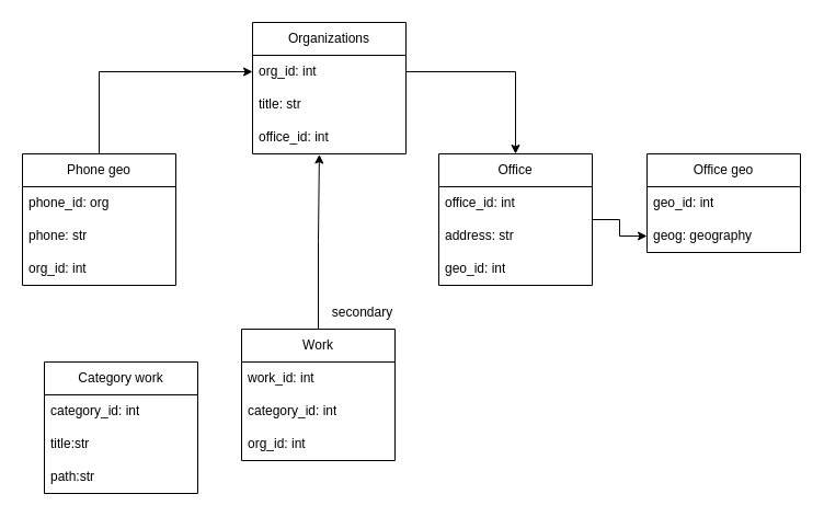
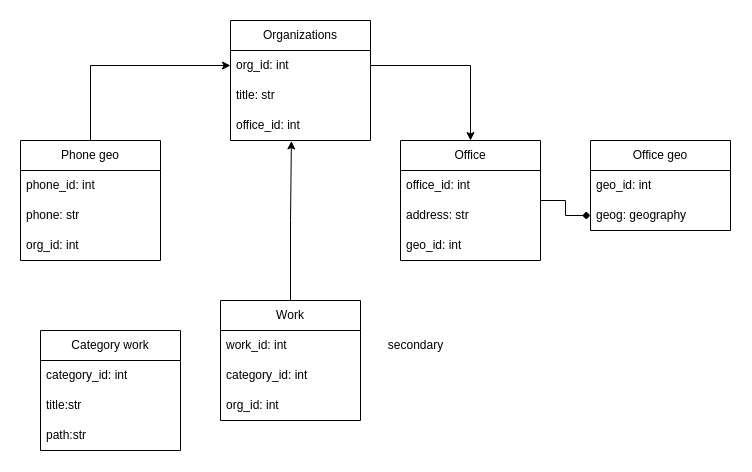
  <mxCell id="0" />
  <mxCell id="1" parent="0" />
  <mxCell id="2" value="Organizations" style="swimlane;fontStyle=0;childLayout=stackLayout;horizontal=1;startSize=30;horizontalStack=0;resizeParent=1;resizeParentMax=0;resizeLast=0;collapsible=1;marginBottom=0;whiteSpace=wrap;html=1;" vertex="1" parent="1"><mxGeometry x="230" y="20" width="140" height="120" as="geometry" /></mxCell>
  <mxCell id="3" value="org_id: int" style="text;strokeColor=none;fillColor=none;align=left;verticalAlign=middle;spacingLeft=4;spacingRight=4;overflow=hidden;points=[[0,0.5],[1,0.5]];portConstraint=eastwest;rotatable=0;whiteSpace=wrap;html=1;" vertex="1" parent="2"><mxGeometry y="30" width="140" height="30" as="geometry" /></mxCell>
  <mxCell id="4" value="title: str" style="text;strokeColor=none;fillColor=none;align=left;verticalAlign=middle;spacingLeft=4;spacingRight=4;overflow=hidden;points=[[0,0.5],[1,0.5]];portConstraint=eastwest;rotatable=0;whiteSpace=wrap;html=1;" vertex="1" parent="2"><mxGeometry y="60" width="140" height="30" as="geometry" /></mxCell>
  <mxCell id="5" value="office_id: int" style="text;strokeColor=none;fillColor=none;align=left;verticalAlign=middle;spacingLeft=4;spacingRight=4;overflow=hidden;points=[[0,0.5],[1,0.5]];portConstraint=eastwest;rotatable=0;whiteSpace=wrap;html=1;" vertex="1" parent="2"><mxGeometry y="90" width="140" height="30" as="geometry" /></mxCell>
  <mxCell id="6" style="edgeStyle=orthogonalEdgeStyle;rounded=0;orthogonalLoop=1;jettySize=auto;html=1;entryX=0;entryY=0.5;entryDx=0;entryDy=0;" edge="1" parent="1" source="7" target="3"><mxGeometry relative="1" as="geometry" /></mxCell>
  <mxCell id="7" value="Phone geo" style="swimlane;fontStyle=0;childLayout=stackLayout;horizontal=1;startSize=30;horizontalStack=0;resizeParent=1;resizeParentMax=0;resizeLast=0;collapsible=1;marginBottom=0;whiteSpace=wrap;html=1;" vertex="1" parent="1"><mxGeometry x="20" y="140" width="140" height="120" as="geometry" /></mxCell>
- <mxCell id="8" value="phone_id: org" style="text;strokeColor=none;fillColor=none;align=left;verticalAlign=middle;spacingLeft=4;spacingRight=4;overflow=hidden;points=[[0,0.5],[1,0.5]];portConstraint=eastwest;rotatable=0;whiteSpace=wrap;html=1;" vertex="1" parent="7"><mxGeometry y="30" width="140" height="30" as="geometry" /></mxCell>
+ <mxCell id="8" value="phone_id: int" style="text;strokeColor=none;fillColor=none;align=left;verticalAlign=middle;spacingLeft=4;spacingRight=4;overflow=hidden;points=[[0,0.5],[1,0.5]];portConstraint=eastwest;rotatable=0;whiteSpace=wrap;html=1;" vertex="1" parent="7"><mxGeometry y="30" width="140" height="30" as="geometry" /></mxCell>
  <mxCell id="9" value="phone: str" style="text;strokeColor=none;fillColor=none;align=left;verticalAlign=middle;spacingLeft=4;spacingRight=4;overflow=hidden;points=[[0,0.5],[1,0.5]];portConstraint=eastwest;rotatable=0;whiteSpace=wrap;html=1;" vertex="1" parent="7"><mxGeometry y="60" width="140" height="30" as="geometry" /></mxCell>
  <mxCell id="10" value="org_id: int" style="text;strokeColor=none;fillColor=none;align=left;verticalAlign=middle;spacingLeft=4;spacingRight=4;overflow=hidden;points=[[0,0.5],[1,0.5]];portConstraint=eastwest;rotatable=0;whiteSpace=wrap;html=1;" vertex="1" parent="7"><mxGeometry y="90" width="140" height="30" as="geometry" /></mxCell>
- <mxCell id="11" value="" style="edgeStyle=orthogonalEdgeStyle;rounded=0;orthogonalLoop=1;jettySize=auto;html=1;" edge="1" parent="1" source="12" target="18"><mxGeometry relative="1" as="geometry" /></mxCell>
+ <mxCell id="11" value="" style="edgeStyle=orthogonalEdgeStyle;rounded=0;orthogonalLoop=1;jettySize=auto;html=1;endArrow=diamond;" edge="1" parent="1" source="12" target="18"><mxGeometry relative="1" as="geometry" /></mxCell>
  <mxCell id="12" value="Office" style="swimlane;fontStyle=0;childLayout=stackLayout;horizontal=1;startSize=30;horizontalStack=0;resizeParent=1;resizeParentMax=0;resizeLast=0;collapsible=1;marginBottom=0;whiteSpace=wrap;html=1;" vertex="1" parent="1"><mxGeometry x="400" y="140" width="140" height="120" as="geometry" /></mxCell>
  <mxCell id="13" value="office_id: int" style="text;strokeColor=none;fillColor=none;align=left;verticalAlign=middle;spacingLeft=4;spacingRight=4;overflow=hidden;points=[[0,0.5],[1,0.5]];portConstraint=eastwest;rotatable=0;whiteSpace=wrap;html=1;" vertex="1" parent="12"><mxGeometry y="30" width="140" height="30" as="geometry" /></mxCell>
  <mxCell id="14" value="address: str" style="text;strokeColor=none;fillColor=none;align=left;verticalAlign=middle;spacingLeft=4;spacingRight=4;overflow=hidden;points=[[0,0.5],[1,0.5]];portConstraint=eastwest;rotatable=0;whiteSpace=wrap;html=1;" vertex="1" parent="12"><mxGeometry y="60" width="140" height="30" as="geometry" /></mxCell>
  <mxCell id="15" value="geo_id: int" style="text;strokeColor=none;fillColor=none;align=left;verticalAlign=middle;spacingLeft=4;spacingRight=4;overflow=hidden;points=[[0,0.5],[1,0.5]];portConstraint=eastwest;rotatable=0;whiteSpace=wrap;html=1;" vertex="1" parent="12"><mxGeometry y="90" width="140" height="30" as="geometry" /></mxCell>
  <mxCell id="16" value="Office geo" style="swimlane;fontStyle=0;childLayout=stackLayout;horizontal=1;startSize=30;horizontalStack=0;resizeParent=1;resizeParentMax=0;resizeLast=0;collapsible=1;marginBottom=0;whiteSpace=wrap;html=1;" vertex="1" parent="1"><mxGeometry x="590" y="140" width="140" height="90" as="geometry" /></mxCell>
  <mxCell id="17" value="geo_id: int" style="text;strokeColor=none;fillColor=none;align=left;verticalAlign=middle;spacingLeft=4;spacingRight=4;overflow=hidden;points=[[0,0.5],[1,0.5]];portConstraint=eastwest;rotatable=0;whiteSpace=wrap;html=1;" vertex="1" parent="16"><mxGeometry y="30" width="140" height="30" as="geometry" /></mxCell>
  <mxCell id="18" value="geog: geography" style="text;strokeColor=none;fillColor=none;align=left;verticalAlign=middle;spacingLeft=4;spacingRight=4;overflow=hidden;points=[[0,0.5],[1,0.5]];portConstraint=eastwest;rotatable=0;whiteSpace=wrap;html=1;" vertex="1" parent="16"><mxGeometry y="60" width="140" height="30" as="geometry" /></mxCell>
  <mxCell id="19" style="edgeStyle=orthogonalEdgeStyle;rounded=0;orthogonalLoop=1;jettySize=auto;html=1;entryX=0.5;entryY=0;entryDx=0;entryDy=0;" edge="1" parent="1" source="3" target="12"><mxGeometry relative="1" as="geometry" /></mxCell>
  <mxCell id="20" value="Work" style="swimlane;fontStyle=0;childLayout=stackLayout;horizontal=1;startSize=30;horizontalStack=0;resizeParent=1;resizeParentMax=0;resizeLast=0;collapsible=1;marginBottom=0;whiteSpace=wrap;html=1;" vertex="1" parent="1"><mxGeometry x="220" y="300" width="140" height="120" as="geometry" /></mxCell>
  <mxCell id="21" value="work_id: int" style="text;strokeColor=none;fillColor=none;align=left;verticalAlign=middle;spacingLeft=4;spacingRight=4;overflow=hidden;points=[[0,0.5],[1,0.5]];portConstraint=eastwest;rotatable=0;whiteSpace=wrap;html=1;" vertex="1" parent="20"><mxGeometry y="30" width="140" height="30" as="geometry" /></mxCell>
  <mxCell id="22" value="category_id: int" style="text;strokeColor=none;fillColor=none;align=left;verticalAlign=middle;spacingLeft=4;spacingRight=4;overflow=hidden;points=[[0,0.5],[1,0.5]];portConstraint=eastwest;rotatable=0;whiteSpace=wrap;html=1;" vertex="1" parent="20"><mxGeometry y="60" width="140" height="30" as="geometry" /></mxCell>
  <mxCell id="23" value="org_id: int" style="text;strokeColor=none;fillColor=none;align=left;verticalAlign=middle;spacingLeft=4;spacingRight=4;overflow=hidden;points=[[0,0.5],[1,0.5]];portConstraint=eastwest;rotatable=0;whiteSpace=wrap;html=1;" vertex="1" parent="20"><mxGeometry y="90" width="140" height="30" as="geometry" /></mxCell>
  <mxCell id="24" value="Category work" style="swimlane;fontStyle=0;childLayout=stackLayout;horizontal=1;startSize=30;horizontalStack=0;resizeParent=1;resizeParentMax=0;resizeLast=0;collapsible=1;marginBottom=0;whiteSpace=wrap;html=1;" vertex="1" parent="1"><mxGeometry x="40" y="330" width="140" height="120" as="geometry" /></mxCell>
  <mxCell id="25" value="category_id: int" style="text;strokeColor=none;fillColor=none;align=left;verticalAlign=middle;spacingLeft=4;spacingRight=4;overflow=hidden;points=[[0,0.5],[1,0.5]];portConstraint=eastwest;rotatable=0;whiteSpace=wrap;html=1;" vertex="1" parent="24"><mxGeometry y="30" width="140" height="30" as="geometry" /></mxCell>
  <mxCell id="26" value="title:str" style="text;strokeColor=none;fillColor=none;align=left;verticalAlign=middle;spacingLeft=4;spacingRight=4;overflow=hidden;points=[[0,0.5],[1,0.5]];portConstraint=eastwest;rotatable=0;whiteSpace=wrap;html=1;" vertex="1" parent="24"><mxGeometry y="60" width="140" height="30" as="geometry" /></mxCell>
  <mxCell id="27" value="path:str" style="text;strokeColor=none;fillColor=none;align=left;verticalAlign=middle;spacingLeft=4;spacingRight=4;overflow=hidden;points=[[0,0.5],[1,0.5]];portConstraint=eastwest;rotatable=0;whiteSpace=wrap;html=1;" vertex="1" parent="24"><mxGeometry y="90" width="140" height="30" as="geometry" /></mxCell>
  <mxCell id="28" style="edgeStyle=orthogonalEdgeStyle;rounded=0;orthogonalLoop=1;jettySize=auto;html=1;entryX=0.435;entryY=1.017;entryDx=0;entryDy=0;entryPerimeter=0;" edge="1" parent="1" source="20" target="5"><mxGeometry relative="1" as="geometry" /></mxCell>
- <mxCell id="29" value="secondary" style="text;html=1;align=center;verticalAlign=middle;resizable=0;points=[];autosize=1;strokeColor=none;fillColor=none;" vertex="1" parent="1"><mxGeometry x="290" y="270" width="80" height="30" as="geometry" /></mxCell>
+ <mxCell id="29" value="secondary" style="text;html=1;align=center;verticalAlign=middle;resizable=0;points=[];autosize=1;strokeColor=none;fillColor=none;" vertex="1" parent="1"><mxGeometry x="375" y="330" width="80" height="30" as="geometry" /></mxCell>
